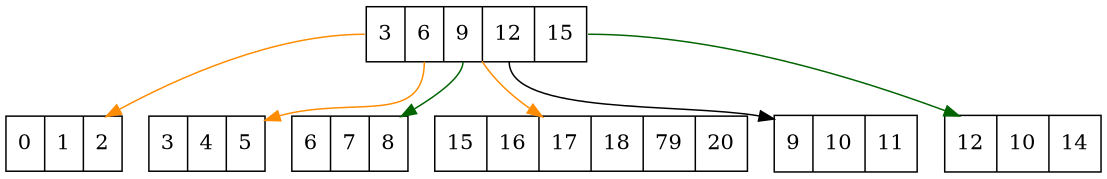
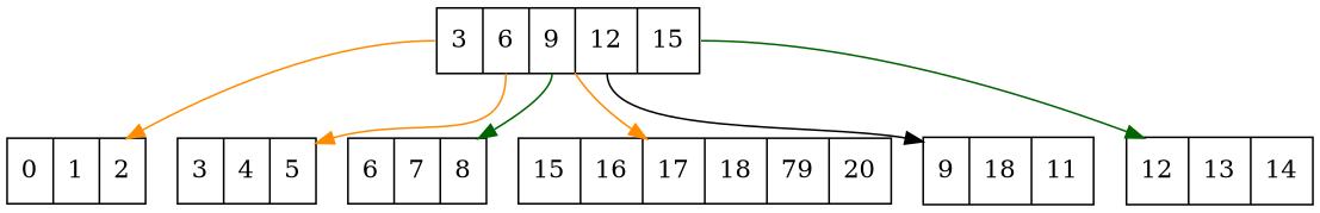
  digraph {
    node [shape=record]
    edge [color=darkorange]
    n1 [label="<f0> 3 | <f1> 6 | <f2> 9 | <f3> 12 | <f4> 15"]
    n2 [label="<f0> 0 | <f1> 1 | <f2> 2"]
    n3 [label="<f0> 3 | <f1> 4 | <f2> 5"]
    n4 [label="<f0> 6 | <f1> 7 | <f2> 8"]
-   n5 [label="<f0> 9 | <f1> 10 | <f2> 11"]
-   n6 [label="<f0> 12 | <f1> 10 | <f2> 14"]
+   n5 [label="<f0> 9 | <f1> 18 | <f2> 11"]
+   n6 [label="<f0> 12 | <f1> 13 | <f2> 14"]
    n7 [label="<f0> 15 | <f1> 16 | <f2> 17 | <f3> 18 | <f4> 79 | <f5> 20"]
    n1 -> n2 [tailport=f0]
    n1 -> n3 [tailport=f1]
    n1 -> n4 [color=darkgreen tailport=f2]
    n1 -> n5 [color=black tailport=f3]
    n1 -> n6 [color=darkgreen tailport=f4]
    n1 -> n7 [tailport=f5]
  }
